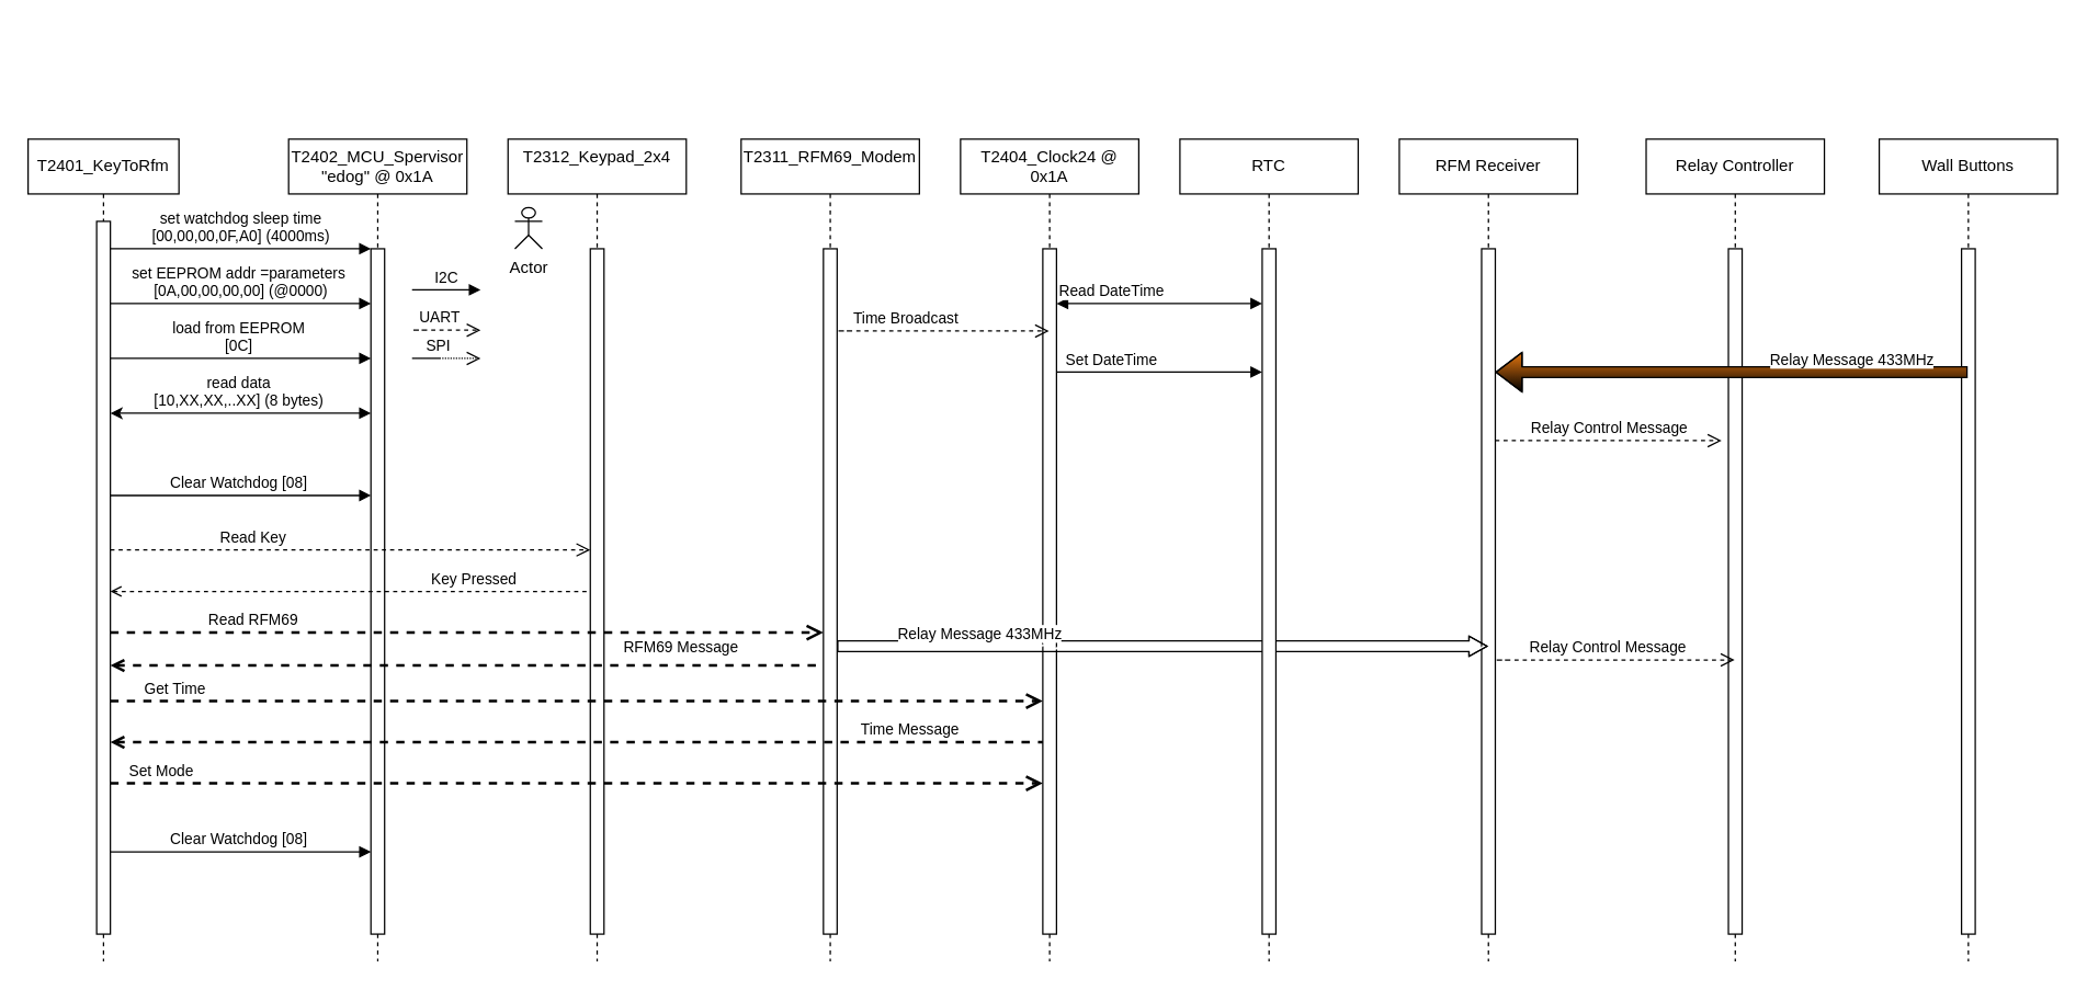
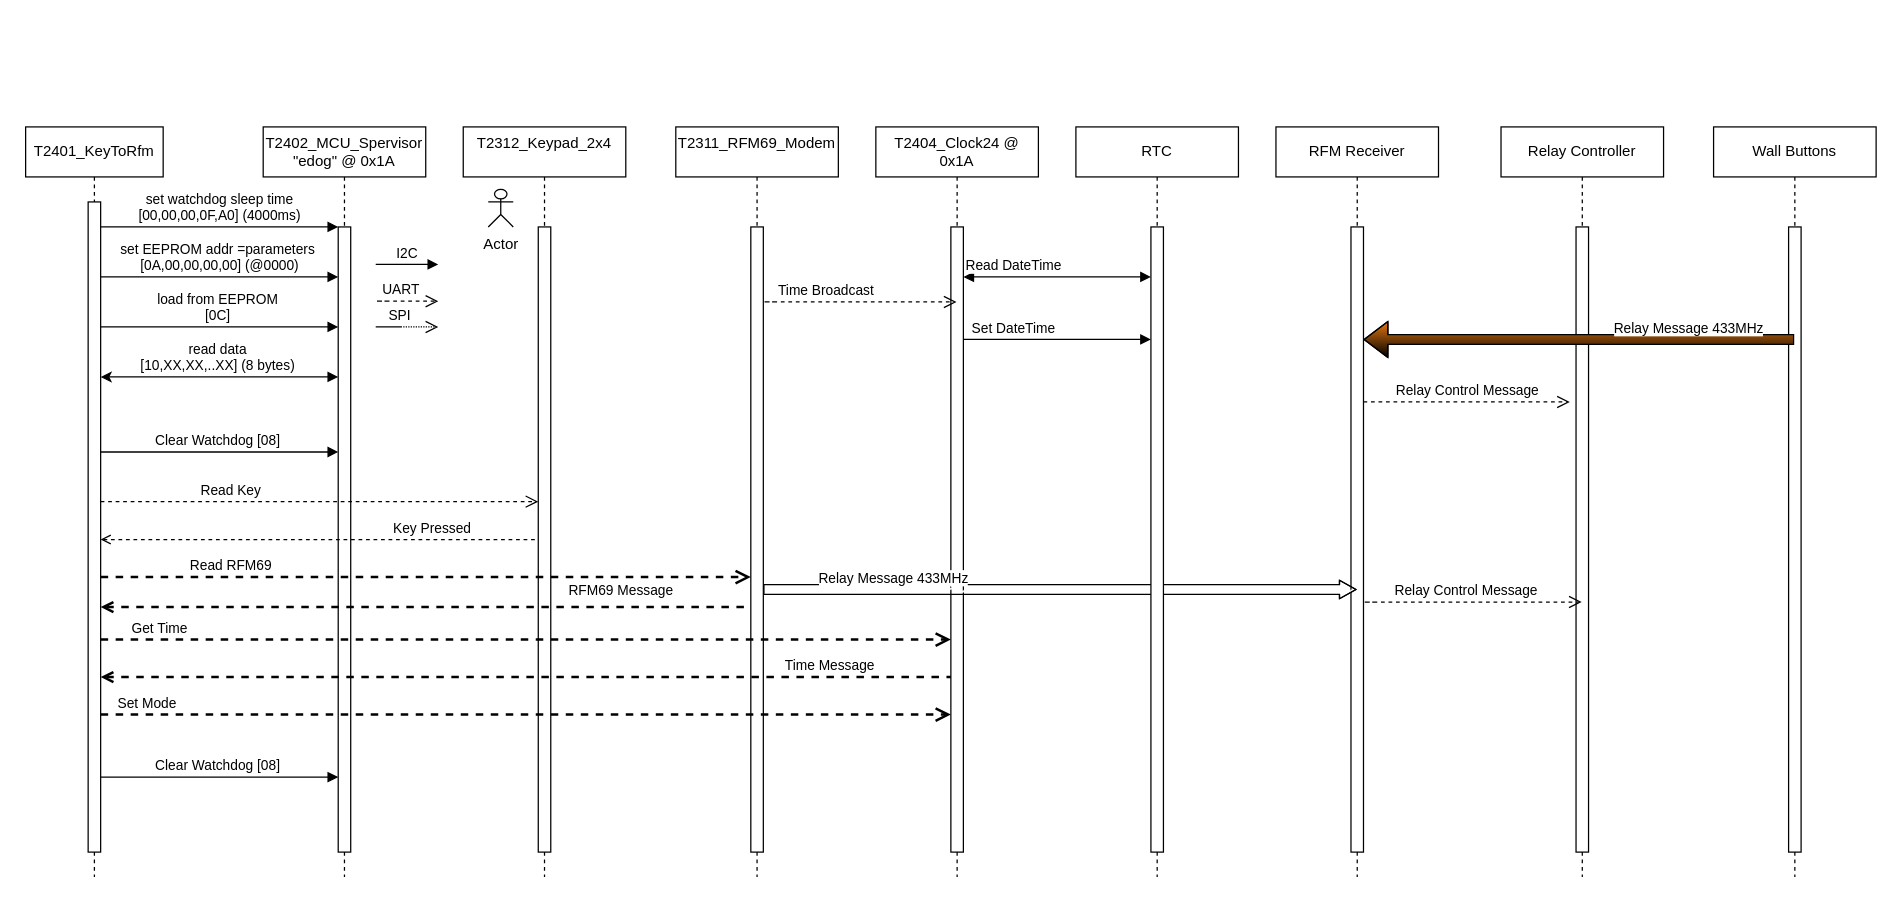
  <mxCell id="0" />
  <mxCell id="1" parent="0" />
  <mxCell id="2" value="T2401_KeyToRfm" style="shape=umlLifeline;perimeter=lifelinePerimeter;whiteSpace=wrap;html=1;container=0;dropTarget=0;collapsible=0;recursiveResize=0;outlineConnect=0;portConstraint=eastwest;newEdgeStyle={&quot;edgeStyle&quot;:&quot;elbowEdgeStyle&quot;,&quot;elbow&quot;:&quot;vertical&quot;,&quot;curved&quot;:0,&quot;rounded&quot;:0};" parent="1" vertex="1"><mxGeometry x="20" y="101" width="110" height="600" as="geometry" /></mxCell>
  <mxCell id="3" value="" style="html=1;points=[];perimeter=orthogonalPerimeter;outlineConnect=0;targetShapes=umlLifeline;portConstraint=eastwest;newEdgeStyle={&quot;edgeStyle&quot;:&quot;elbowEdgeStyle&quot;,&quot;elbow&quot;:&quot;vertical&quot;,&quot;curved&quot;:0,&quot;rounded&quot;:0};" parent="2" vertex="1"><mxGeometry x="50" y="60" width="10" height="520" as="geometry" /></mxCell>
  <mxCell id="4" value="T2402_MCU_Spervisor&lt;div&gt;&quot;edog&quot; @ 0x1A&lt;/div&gt;" style="shape=umlLifeline;perimeter=lifelinePerimeter;whiteSpace=wrap;html=1;container=0;dropTarget=0;collapsible=0;recursiveResize=0;outlineConnect=0;portConstraint=eastwest;newEdgeStyle={&quot;edgeStyle&quot;:&quot;elbowEdgeStyle&quot;,&quot;elbow&quot;:&quot;vertical&quot;,&quot;curved&quot;:0,&quot;rounded&quot;:0};" parent="1" vertex="1"><mxGeometry x="210" y="101" width="130" height="600" as="geometry" /></mxCell>
  <mxCell id="5" value="" style="html=1;points=[];perimeter=orthogonalPerimeter;outlineConnect=0;targetShapes=umlLifeline;portConstraint=eastwest;newEdgeStyle={&quot;edgeStyle&quot;:&quot;elbowEdgeStyle&quot;,&quot;elbow&quot;:&quot;vertical&quot;,&quot;curved&quot;:0,&quot;rounded&quot;:0};" parent="4" vertex="1"><mxGeometry x="60" y="80" width="10" height="500" as="geometry" /></mxCell>
  <mxCell id="6" value="set watchdog sleep time&lt;div&gt;[00,00,00,0F,A0] (4000ms)&lt;/div&gt;" style="html=1;verticalAlign=bottom;endArrow=block;edgeStyle=elbowEdgeStyle;elbow=vertical;curved=0;rounded=0;" parent="1" source="3" target="5" edge="1"><mxGeometry relative="1" as="geometry"><mxPoint x="175" y="191" as="sourcePoint" /><Array as="points"><mxPoint x="160" y="181" /></Array></mxGeometry></mxCell>
  <mxCell id="7" value="set EEPROM addr =parameters&amp;nbsp;&lt;div&gt;[0A,00,00,00,00] (@0000)&lt;/div&gt;" style="html=1;verticalAlign=bottom;endArrow=block;edgeStyle=elbowEdgeStyle;elbow=vertical;curved=0;rounded=0;" edge="1" parent="1"><mxGeometry relative="1" as="geometry"><mxPoint x="80" y="221" as="sourcePoint" /><Array as="points"><mxPoint x="160" y="221" /></Array><mxPoint x="270" y="221" as="targetPoint" /></mxGeometry></mxCell>
  <mxCell id="8" value="load from EEPROM&amp;nbsp;&lt;div&gt;[0C]&amp;nbsp;&lt;/div&gt;" style="html=1;verticalAlign=bottom;endArrow=block;edgeStyle=elbowEdgeStyle;elbow=vertical;curved=0;rounded=0;" edge="1" parent="1"><mxGeometry relative="1" as="geometry"><mxPoint x="80" y="261" as="sourcePoint" /><Array as="points"><mxPoint x="160" y="261" /></Array><mxPoint x="270" y="261" as="targetPoint" /></mxGeometry></mxCell>
  <mxCell id="9" value="read data&amp;nbsp;&lt;div&gt;[10,XX,XX,..XX] (8 bytes)&amp;nbsp;&lt;/div&gt;" style="html=1;verticalAlign=bottom;endArrow=block;edgeStyle=elbowEdgeStyle;elbow=vertical;curved=0;rounded=0;startArrow=classic;startFill=1;" edge="1" parent="1"><mxGeometry relative="1" as="geometry"><mxPoint x="80" y="301" as="sourcePoint" /><Array as="points"><mxPoint x="160" y="301" /></Array><mxPoint x="270" y="301" as="targetPoint" /></mxGeometry></mxCell>
  <mxCell id="10" value="Clear Watchdog [08]&amp;nbsp;" style="html=1;verticalAlign=bottom;endArrow=block;edgeStyle=elbowEdgeStyle;elbow=vertical;curved=0;rounded=0;" edge="1" parent="1"><mxGeometry relative="1" as="geometry"><mxPoint x="80" y="361" as="sourcePoint" /><Array as="points"><mxPoint x="160" y="361" /></Array><mxPoint x="270" y="361" as="targetPoint" /></mxGeometry></mxCell>
  <mxCell id="11" value="Clear Watchdog [08]&amp;nbsp;" style="html=1;verticalAlign=bottom;endArrow=block;edgeStyle=elbowEdgeStyle;elbow=vertical;curved=0;rounded=0;" edge="1" parent="1"><mxGeometry relative="1" as="geometry"><mxPoint x="80" y="621" as="sourcePoint" /><Array as="points"><mxPoint x="160" y="621" /></Array><mxPoint x="270" y="621" as="targetPoint" /></mxGeometry></mxCell>
  <mxCell id="12" value="T2312_Keypad_2x4&lt;div&gt;&lt;br&gt;&lt;/div&gt;" style="shape=umlLifeline;perimeter=lifelinePerimeter;whiteSpace=wrap;html=1;container=0;dropTarget=0;collapsible=0;recursiveResize=0;outlineConnect=0;portConstraint=eastwest;newEdgeStyle={&quot;edgeStyle&quot;:&quot;elbowEdgeStyle&quot;,&quot;elbow&quot;:&quot;vertical&quot;,&quot;curved&quot;:0,&quot;rounded&quot;:0};" vertex="1" parent="1"><mxGeometry x="370" y="101" width="130" height="600" as="geometry" /></mxCell>
  <mxCell id="13" value="" style="html=1;points=[];perimeter=orthogonalPerimeter;outlineConnect=0;targetShapes=umlLifeline;portConstraint=eastwest;newEdgeStyle={&quot;edgeStyle&quot;:&quot;elbowEdgeStyle&quot;,&quot;elbow&quot;:&quot;vertical&quot;,&quot;curved&quot;:0,&quot;rounded&quot;:0};" vertex="1" parent="12"><mxGeometry x="60" y="80" width="10" height="500" as="geometry" /></mxCell>
  <mxCell id="14" value="T2311_RFM69_Modem&lt;div&gt;&lt;br&gt;&lt;/div&gt;" style="shape=umlLifeline;perimeter=lifelinePerimeter;whiteSpace=wrap;html=1;container=0;dropTarget=0;collapsible=0;recursiveResize=0;outlineConnect=0;portConstraint=eastwest;newEdgeStyle={&quot;edgeStyle&quot;:&quot;elbowEdgeStyle&quot;,&quot;elbow&quot;:&quot;vertical&quot;,&quot;curved&quot;:0,&quot;rounded&quot;:0};" vertex="1" parent="1"><mxGeometry x="540" y="101" width="130" height="600" as="geometry" /></mxCell>
  <mxCell id="15" value="" style="html=1;points=[];perimeter=orthogonalPerimeter;outlineConnect=0;targetShapes=umlLifeline;portConstraint=eastwest;newEdgeStyle={&quot;edgeStyle&quot;:&quot;elbowEdgeStyle&quot;,&quot;elbow&quot;:&quot;vertical&quot;,&quot;curved&quot;:0,&quot;rounded&quot;:0};" vertex="1" parent="14"><mxGeometry x="60" y="80" width="10" height="500" as="geometry" /></mxCell>
  <mxCell id="16" value="T2404_Clock24&lt;span style=&quot;background-color: initial;&quot;&gt;&amp;nbsp;@ 0x1A&lt;/span&gt;" style="shape=umlLifeline;perimeter=lifelinePerimeter;whiteSpace=wrap;html=1;container=0;dropTarget=0;collapsible=0;recursiveResize=0;outlineConnect=0;portConstraint=eastwest;newEdgeStyle={&quot;edgeStyle&quot;:&quot;elbowEdgeStyle&quot;,&quot;elbow&quot;:&quot;vertical&quot;,&quot;curved&quot;:0,&quot;rounded&quot;:0};" vertex="1" parent="1"><mxGeometry x="700" y="101" width="130" height="600" as="geometry" /></mxCell>
  <mxCell id="17" value="" style="html=1;points=[];perimeter=orthogonalPerimeter;outlineConnect=0;targetShapes=umlLifeline;portConstraint=eastwest;newEdgeStyle={&quot;edgeStyle&quot;:&quot;elbowEdgeStyle&quot;,&quot;elbow&quot;:&quot;vertical&quot;,&quot;curved&quot;:0,&quot;rounded&quot;:0};" vertex="1" parent="16"><mxGeometry x="60" y="80" width="10" height="500" as="geometry" /></mxCell>
  <mxCell id="18" value="&lt;span style=&quot;font-style: normal;&quot;&gt;SPI&lt;/span&gt;" style="html=1;verticalAlign=bottom;endArrow=open;dashed=1;endSize=8;edgeStyle=elbowEdgeStyle;elbow=vertical;curved=0;rounded=0;dashPattern=1 1;fontStyle=2" edge="1" parent="1"><mxGeometry x="0.111" relative="1" as="geometry"><mxPoint x="350" y="261" as="targetPoint" /><Array as="points"><mxPoint x="300" y="261" /><mxPoint x="280" y="131" /><mxPoint x="230" y="111" /><mxPoint x="240" y="41" /></Array><mxPoint x="320" y="261" as="sourcePoint" /><mxPoint as="offset" /></mxGeometry></mxCell>
  <mxCell id="19" value="I2C" style="html=1;verticalAlign=bottom;endArrow=block;edgeStyle=elbowEdgeStyle;elbow=vertical;curved=0;rounded=0;" edge="1" parent="1"><mxGeometry relative="1" as="geometry"><mxPoint x="300" y="211" as="sourcePoint" /><Array as="points" /><mxPoint x="350" y="211" as="targetPoint" /></mxGeometry></mxCell>
  <mxCell id="20" value="UART" style="html=1;verticalAlign=bottom;endArrow=open;dashed=1;endSize=8;edgeStyle=elbowEdgeStyle;elbow=vertical;curved=0;rounded=0;" edge="1" parent="1"><mxGeometry relative="1" as="geometry"><mxPoint x="350" y="240.43" as="targetPoint" /><Array as="points"><mxPoint x="300" y="240.43" /><mxPoint x="280" y="110.43" /><mxPoint x="230" y="90.43" /><mxPoint x="240" y="20.43" /></Array><mxPoint x="310" y="240.43" as="sourcePoint" /><mxPoint as="offset" /></mxGeometry></mxCell>
  <mxCell id="21" value="Read Key" style="html=1;verticalAlign=bottom;endArrow=open;dashed=1;endSize=8;edgeStyle=elbowEdgeStyle;elbow=vertical;curved=0;rounded=0;" edge="1" parent="1"><mxGeometry x="-0.406" relative="1" as="geometry"><mxPoint x="430" y="401" as="targetPoint" /><Array as="points"><mxPoint x="180" y="400.71" /><mxPoint x="200" y="270.71" /><mxPoint x="150" y="250.71" /><mxPoint x="160" y="180.71" /></Array><mxPoint x="80" y="400.71" as="sourcePoint" /><mxPoint as="offset" /></mxGeometry></mxCell>
  <mxCell id="22" value="Key Pressed" style="html=1;verticalAlign=bottom;endArrow=none;dashed=1;endSize=8;edgeStyle=elbowEdgeStyle;elbow=vertical;curved=0;rounded=0;startArrow=open;startFill=0;endFill=0;" edge="1" parent="1"><mxGeometry x="0.512" relative="1" as="geometry"><mxPoint x="430" y="431" as="targetPoint" /><Array as="points"><mxPoint x="180" y="431" /><mxPoint x="200" y="301" /><mxPoint x="150" y="281" /><mxPoint x="160" y="211" /></Array><mxPoint x="80" y="431" as="sourcePoint" /><mxPoint as="offset" /></mxGeometry></mxCell>
  <mxCell id="23" value="Read RFM69" style="html=1;verticalAlign=bottom;endArrow=open;dashed=1;endSize=8;edgeStyle=elbowEdgeStyle;elbow=vertical;curved=0;rounded=0;strokeWidth=2;" edge="1" parent="1"><mxGeometry x="-0.6" relative="1" as="geometry"><mxPoint x="600" y="461" as="targetPoint" /><Array as="points"><mxPoint x="180" y="461" /><mxPoint x="200" y="331" /><mxPoint x="150" y="311" /><mxPoint x="160" y="241" /></Array><mxPoint x="80" y="461" as="sourcePoint" /><mxPoint as="offset" /></mxGeometry></mxCell>
  <mxCell id="24" value="RFM69 Message" style="html=1;verticalAlign=bottom;endArrow=none;dashed=1;endSize=8;edgeStyle=elbowEdgeStyle;elbow=vertical;curved=0;rounded=0;startArrow=open;startFill=0;endFill=0;strokeWidth=2;" edge="1" parent="1"><mxGeometry x="0.6" y="4" relative="1" as="geometry"><mxPoint x="600" y="485" as="targetPoint" /><Array as="points"><mxPoint x="180" y="485" /><mxPoint x="200" y="355" /><mxPoint x="150" y="335" /><mxPoint x="160" y="265" /></Array><mxPoint x="80" y="485" as="sourcePoint" /><mxPoint as="offset" /></mxGeometry></mxCell>
  <mxCell id="25" value="Get Time" style="html=1;verticalAlign=bottom;endArrow=open;dashed=1;endSize=8;edgeStyle=elbowEdgeStyle;elbow=vertical;curved=0;rounded=0;strokeWidth=2;" edge="1" parent="1" target="17"><mxGeometry x="-0.863" relative="1" as="geometry"><mxPoint x="810" y="511" as="targetPoint" /><Array as="points"><mxPoint x="180" y="511" /><mxPoint x="200" y="381" /><mxPoint x="150" y="361" /><mxPoint x="160" y="291" /></Array><mxPoint x="80" y="511" as="sourcePoint" /><mxPoint as="offset" /></mxGeometry></mxCell>
  <mxCell id="26" value="Time Message" style="html=1;verticalAlign=bottom;endArrow=none;dashed=1;endSize=8;edgeStyle=elbowEdgeStyle;elbow=vertical;curved=0;rounded=0;startArrow=open;startFill=0;endFill=0;strokeWidth=2;" edge="1" parent="1"><mxGeometry x="0.716" relative="1" as="geometry"><mxPoint x="760" y="541" as="targetPoint" /><Array as="points"><mxPoint x="180" y="541" /><mxPoint x="200" y="411" /><mxPoint x="150" y="391" /><mxPoint x="160" y="321" /></Array><mxPoint x="80" y="541" as="sourcePoint" /><mxPoint as="offset" /></mxGeometry></mxCell>
  <mxCell id="27" value="Set Mode" style="html=1;verticalAlign=bottom;endArrow=open;dashed=1;endSize=8;edgeStyle=elbowEdgeStyle;elbow=vertical;curved=0;rounded=0;strokeWidth=2;" edge="1" parent="1"><mxGeometry x="-0.89" relative="1" as="geometry"><mxPoint x="760" y="571" as="targetPoint" /><Array as="points"><mxPoint x="180" y="571" /><mxPoint x="200" y="441" /><mxPoint x="150" y="421" /><mxPoint x="160" y="351" /></Array><mxPoint x="80" y="571" as="sourcePoint" /><mxPoint as="offset" /></mxGeometry></mxCell>
- <mxCell id="28" value="Actor" style="shape=umlActor;verticalLabelPosition=bottom;verticalAlign=top;html=1;outlineConnect=0;" vertex="1" parent="1"><mxGeometry x="375" y="151" width="20" height="30" as="geometry" /></mxCell>
+ <mxCell id="28" value="Actor" style="shape=umlActor;verticalLabelPosition=bottom;verticalAlign=top;html=1;outlineConnect=0;" vertex="1" parent="1"><mxGeometry x="390" y="151" width="20" height="30" as="geometry" /></mxCell>
  <mxCell id="29" value="RFM Receiver" style="shape=umlLifeline;perimeter=lifelinePerimeter;whiteSpace=wrap;html=1;container=0;dropTarget=0;collapsible=0;recursiveResize=0;outlineConnect=0;portConstraint=eastwest;newEdgeStyle={&quot;edgeStyle&quot;:&quot;elbowEdgeStyle&quot;,&quot;elbow&quot;:&quot;vertical&quot;,&quot;curved&quot;:0,&quot;rounded&quot;:0};" vertex="1" parent="1"><mxGeometry x="1020" y="101" width="130" height="600" as="geometry" /></mxCell>
  <mxCell id="30" value="" style="html=1;points=[];perimeter=orthogonalPerimeter;outlineConnect=0;targetShapes=umlLifeline;portConstraint=eastwest;newEdgeStyle={&quot;edgeStyle&quot;:&quot;elbowEdgeStyle&quot;,&quot;elbow&quot;:&quot;vertical&quot;,&quot;curved&quot;:0,&quot;rounded&quot;:0};" vertex="1" parent="29"><mxGeometry x="60" y="80" width="10" height="500" as="geometry" /></mxCell>
  <mxCell id="31" value="Relay Controller" style="shape=umlLifeline;perimeter=lifelinePerimeter;whiteSpace=wrap;html=1;container=0;dropTarget=0;collapsible=0;recursiveResize=0;outlineConnect=0;portConstraint=eastwest;newEdgeStyle={&quot;edgeStyle&quot;:&quot;elbowEdgeStyle&quot;,&quot;elbow&quot;:&quot;vertical&quot;,&quot;curved&quot;:0,&quot;rounded&quot;:0};" vertex="1" parent="1"><mxGeometry x="1200" y="101" width="130" height="600" as="geometry" /></mxCell>
  <mxCell id="32" value="" style="html=1;points=[];perimeter=orthogonalPerimeter;outlineConnect=0;targetShapes=umlLifeline;portConstraint=eastwest;newEdgeStyle={&quot;edgeStyle&quot;:&quot;elbowEdgeStyle&quot;,&quot;elbow&quot;:&quot;vertical&quot;,&quot;curved&quot;:0,&quot;rounded&quot;:0};" vertex="1" parent="31"><mxGeometry x="60" y="80" width="10" height="500" as="geometry" /></mxCell>
  <mxCell id="33" value="&lt;span style=&quot;background-color: initial;&quot;&gt;Wall Buttons&lt;/span&gt;" style="shape=umlLifeline;perimeter=lifelinePerimeter;whiteSpace=wrap;html=1;container=0;dropTarget=0;collapsible=0;recursiveResize=0;outlineConnect=0;portConstraint=eastwest;newEdgeStyle={&quot;edgeStyle&quot;:&quot;elbowEdgeStyle&quot;,&quot;elbow&quot;:&quot;vertical&quot;,&quot;curved&quot;:0,&quot;rounded&quot;:0};" vertex="1" parent="1"><mxGeometry x="1370" y="101" width="130" height="600" as="geometry" /></mxCell>
  <mxCell id="34" value="" style="html=1;points=[];perimeter=orthogonalPerimeter;outlineConnect=0;targetShapes=umlLifeline;portConstraint=eastwest;newEdgeStyle={&quot;edgeStyle&quot;:&quot;elbowEdgeStyle&quot;,&quot;elbow&quot;:&quot;vertical&quot;,&quot;curved&quot;:0,&quot;rounded&quot;:0};" vertex="1" parent="33"><mxGeometry x="60" y="80" width="10" height="500" as="geometry" /></mxCell>
  <mxCell id="35" value="Relay Message 433MHz" style="html=1;verticalAlign=bottom;endArrow=open;edgeStyle=elbowEdgeStyle;elbow=vertical;curved=0;rounded=0;strokeWidth=1;shape=flexArrow;fillColor=#ffffff;fillStyle=zigzag-line;gradientColor=none;width=7.667;endSize=4.067;endWidth=6.111;" edge="1" parent="1" target="29"><mxGeometry x="-0.562" relative="1" as="geometry"><mxPoint x="930" y="471" as="targetPoint" /><Array as="points"><mxPoint x="760" y="471" /><mxPoint x="320" y="321" /><mxPoint x="330" y="251" /></Array><mxPoint x="610" y="471" as="sourcePoint" /><mxPoint as="offset" /></mxGeometry></mxCell>
  <mxCell id="36" value="Relay Control Message" style="html=1;verticalAlign=bottom;endArrow=open;dashed=1;endSize=8;edgeStyle=elbowEdgeStyle;elbow=vertical;curved=0;rounded=0;" edge="1" parent="1" target="31"><mxGeometry relative="1" as="geometry"><mxPoint x="1140" y="481" as="targetPoint" /><Array as="points"><mxPoint x="1090" y="481" /><mxPoint x="1070" y="351" /><mxPoint x="1020" y="331" /><mxPoint x="1030" y="261" /></Array><mxPoint x="1100" y="481" as="sourcePoint" /><mxPoint as="offset" /></mxGeometry></mxCell>
  <mxCell id="37" value="Relay Message 433MHz" style="html=1;verticalAlign=bottom;endArrow=none;edgeStyle=elbowEdgeStyle;elbow=vertical;curved=0;rounded=0;strokeWidth=1;shape=flexArrow;fillColor=#e6770f;fillStyle=solid;gradientColor=default;width=7.667;endSize=4.067;endWidth=6.111;startArrow=block;endFill=0;" edge="1" parent="1" source="30" target="33"><mxGeometry x="0.509" relative="1" as="geometry"><mxPoint x="1400" y="271" as="targetPoint" /><Array as="points"><mxPoint x="1260" y="271" /><mxPoint x="820" y="121" /><mxPoint x="830" y="51" /></Array><mxPoint x="1110" y="271" as="sourcePoint" /><mxPoint as="offset" /></mxGeometry></mxCell>
  <mxCell id="38" value="Relay Control Message" style="html=1;verticalAlign=bottom;endArrow=open;dashed=1;endSize=8;edgeStyle=elbowEdgeStyle;elbow=vertical;curved=0;rounded=0;" edge="1" parent="1"><mxGeometry relative="1" as="geometry"><mxPoint x="1255" y="321" as="targetPoint" /><Array as="points"><mxPoint x="1180" y="321" /><mxPoint x="1010" y="171" /><mxPoint x="1020" y="101" /></Array><mxPoint x="1090" y="321" as="sourcePoint" /><mxPoint as="offset" /></mxGeometry></mxCell>
  <mxCell id="39" value="RTC" style="shape=umlLifeline;perimeter=lifelinePerimeter;whiteSpace=wrap;html=1;container=0;dropTarget=0;collapsible=0;recursiveResize=0;outlineConnect=0;portConstraint=eastwest;newEdgeStyle={&quot;edgeStyle&quot;:&quot;elbowEdgeStyle&quot;,&quot;elbow&quot;:&quot;vertical&quot;,&quot;curved&quot;:0,&quot;rounded&quot;:0};" vertex="1" parent="1"><mxGeometry x="860" y="101" width="130" height="600" as="geometry" /></mxCell>
  <mxCell id="40" value="" style="html=1;points=[];perimeter=orthogonalPerimeter;outlineConnect=0;targetShapes=umlLifeline;portConstraint=eastwest;newEdgeStyle={&quot;edgeStyle&quot;:&quot;elbowEdgeStyle&quot;,&quot;elbow&quot;:&quot;vertical&quot;,&quot;curved&quot;:0,&quot;rounded&quot;:0};" vertex="1" parent="39"><mxGeometry x="60" y="80" width="10" height="500" as="geometry" /></mxCell>
  <mxCell id="41" value="Read DateTime" style="html=1;verticalAlign=bottom;endArrow=block;edgeStyle=elbowEdgeStyle;elbow=vertical;curved=0;rounded=0;startArrow=block;startFill=1;" edge="1" parent="1"><mxGeometry x="-0.465" relative="1" as="geometry"><mxPoint x="770" y="220.998" as="sourcePoint" /><Array as="points" /><mxPoint x="920" y="221" as="targetPoint" /><mxPoint as="offset" /></mxGeometry></mxCell>
  <mxCell id="42" value="Set DateTime" style="html=1;verticalAlign=bottom;endArrow=block;edgeStyle=elbowEdgeStyle;elbow=vertical;curved=0;rounded=0;startArrow=none;startFill=0;endFill=1;" edge="1" parent="1"><mxGeometry x="-0.465" relative="1" as="geometry"><mxPoint x="770" y="270.998" as="sourcePoint" /><Array as="points" /><mxPoint x="920" y="271" as="targetPoint" /><mxPoint as="offset" /></mxGeometry></mxCell>
  <mxCell id="43" value="Time Broadcast" style="html=1;verticalAlign=bottom;endArrow=open;dashed=1;endSize=8;edgeStyle=elbowEdgeStyle;elbow=vertical;curved=0;rounded=0;" edge="1" parent="1" target="16"><mxGeometry x="-0.271" relative="1" as="geometry"><mxPoint x="660" y="241" as="targetPoint" /><Array as="points"><mxPoint x="610" y="241" /><mxPoint x="590" y="111" /><mxPoint x="540" y="91" /><mxPoint x="550" y="21" /></Array><mxPoint x="620" y="241" as="sourcePoint" /><mxPoint as="offset" /></mxGeometry></mxCell>
